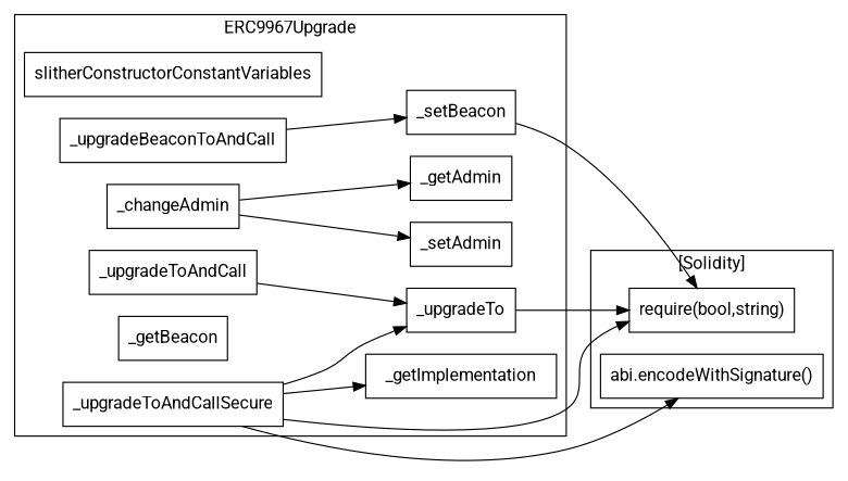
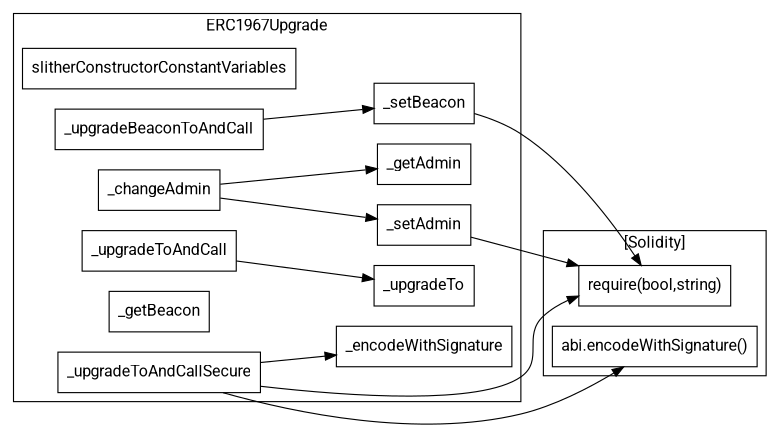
  strict digraph {
    fontname=Roboto
    rankdir=LR
    node [fontname=Roboto shape=box]
    edge [fontname=Roboto]
    n1 [label=slitherConstructorConstantVariables]
    n2 [label=_changeAdmin]
    n3 [label=_setAdmin]
    n4 [label=_getAdmin]
-   n5 [label=_getImplementation]
+   n5 [label=_encodeWithSignature]
    n6 [label=_upgradeToAndCall]
    n7 [label=_upgradeTo]
    n8 [label=_upgradeToAndCallSecure]
    n9 [label=_getBeacon]
    n10 [label=_setBeacon]
    n11 [label=_upgradeBeaconToAndCall]
    "require(bool,string)"
    "abi.encodeWithSignature()"
    subgraph cluster_1 {
-     label=ERC9967Upgrade
+     label=ERC1967Upgrade
      n1
      n2
      n3
      n4
      n5
      n6
      n7
      n8
      n9
      n10
      n11
    }
    subgraph cluster_2 {
      label="[Solidity]"
      "require(bool,string)"
      "abi.encodeWithSignature()"
    }
    n2 -> n3
    n2 -> n4
-   n7 -> "require(bool,string)"
+   n3 -> "require(bool,string)"
    n6 -> n7
    n8 -> n5
-   n8 -> n7
    n8 -> "require(bool,string)"
    n8 -> "abi.encodeWithSignature()"
    n10 -> "require(bool,string)"
    n11 -> n10
  }
